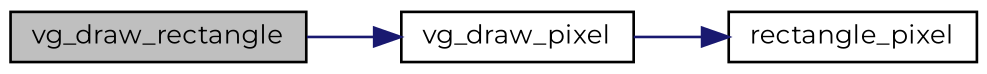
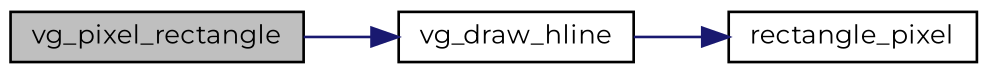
  digraph {
    fontname=Montserrat
    rankdir=LR
    node [color=black fillcolor=white fontname=Montserrat fontsize=10 shape=record style=filled]
    edge [color=midnightblue fontname=Montserrat fontsize=10 labelfontname=Helvetica labelfontsize=10 style=solid]
-   n1 [fillcolor=grey75 fontcolor=black height=0.2 label=vg_draw_rectangle width=0.4]
-   n2 [height=0.2 label=vg_draw_pixel width=0.4]
+   n1 [fillcolor=grey75 fontcolor=black height=0.2 label=vg_pixel_rectangle width=0.4]
+   n2 [height=0.2 label=vg_draw_hline width=0.4]
    n3 [height=0.2 label=rectangle_pixel width=0.4]
    n1 -> n2
    n2 -> n3
  }
